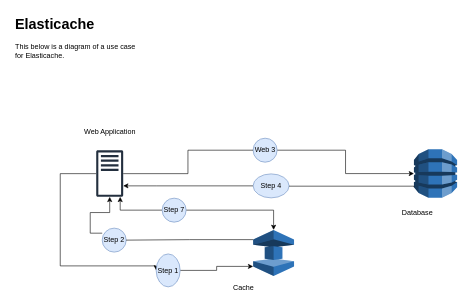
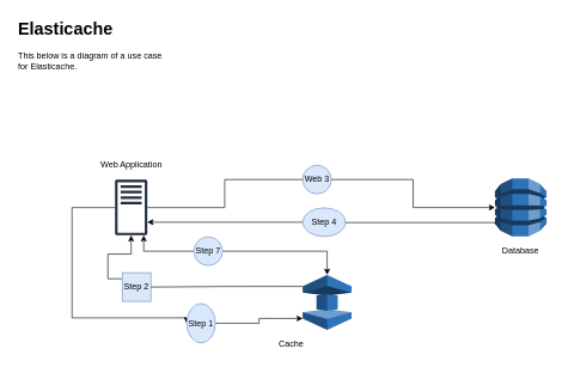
  <mxCell id="0" />
  <mxCell id="1" parent="0" />
  <mxCell id="2" value="&lt;h1&gt;Elasticache&lt;/h1&gt;&lt;p&gt;This below is a diagram of a use case for Elasticache.&lt;/p&gt;" style="text;html=1;strokeColor=none;fillColor=none;spacing=5;spacingTop=-20;whiteSpace=wrap;overflow=hidden;rounded=0;" vertex="1" parent="1"><mxGeometry y="20" width="210" height="80" as="geometry" x="20" /></mxCell>
  <mxCell id="3" style="edgeStyle=orthogonalEdgeStyle;rounded=0;orthogonalLoop=1;jettySize=auto;html=1;exitX=0;exitY=0.21;exitDx=0;exitDy=0;exitPerimeter=0;startArrow=none;" edge="1" parent="1" source="12" target="10"><mxGeometry relative="1" as="geometry" /></mxCell>
  <mxCell id="4" value="" style="outlineConnect=0;dashed=0;verticalLabelPosition=bottom;verticalAlign=top;align=center;html=1;shape=mxgraph.aws3.elasticache;fillColor=#2E73B8;gradientColor=none;" vertex="1" parent="1"><mxGeometry x="421.75" y="383" width="68.25" height="77" as="geometry" /></mxCell>
  <mxCell id="5" value="Cache" style="text;html=1;strokeColor=none;fillColor=none;align=center;verticalAlign=middle;whiteSpace=wrap;rounded=0;" vertex="1" parent="1"><mxGeometry x="382.5" y="470" width="46" height="20" as="geometry" /></mxCell>
- <mxCell id="6" value="Database" style="text;html=1;strokeColor=none;fillColor=none;align=center;verticalAlign=middle;whiteSpace=wrap;rounded=0;" vertex="1" parent="1"><mxGeometry x="666" y="345" width="60" height="20" as="geometry" /></mxCell>
+ <mxCell id="6" value="Database" style="text;html=1;strokeColor=none;fillColor=none;align=center;verticalAlign=middle;whiteSpace=wrap;rounded=0;" vertex="1" parent="1"><mxGeometry x="696" y="340" width="60" height="20" as="geometry" /></mxCell>
  <mxCell id="7" value="" style="outlineConnect=0;dashed=0;verticalLabelPosition=bottom;verticalAlign=top;align=center;html=1;shape=mxgraph.aws3.dynamo_db;fillColor=#2E73B8;gradientColor=none;" vertex="1" parent="1"><mxGeometry x="690" y="248.5" width="72" height="81" as="geometry" /></mxCell>
  <mxCell id="8" style="edgeStyle=orthogonalEdgeStyle;rounded=0;orthogonalLoop=1;jettySize=auto;html=1;startArrow=none;" edge="1" parent="1" source="14" target="7"><mxGeometry relative="1" as="geometry" /></mxCell>
  <mxCell id="9" style="edgeStyle=orthogonalEdgeStyle;rounded=0;orthogonalLoop=1;jettySize=auto;html=1;entryX=0;entryY=0.5;entryDx=0;entryDy=0;" edge="1" parent="1" source="10" target="20"><mxGeometry relative="1" as="geometry"><Array as="points"><mxPoint x="100" y="289" /><mxPoint x="100" y="443" /></Array></mxGeometry></mxCell>
  <mxCell id="10" value="" style="sketch=0;outlineConnect=0;fontColor=#232F3E;gradientColor=none;fillColor=#232F3E;strokeColor=none;dashed=0;verticalLabelPosition=bottom;verticalAlign=top;align=center;html=1;fontSize=12;fontStyle=0;aspect=fixed;pointerEvents=1;shape=mxgraph.aws4.traditional_server;" vertex="1" parent="1"><mxGeometry x="160" y="250" width="45" height="78" as="geometry" /></mxCell>
- <mxCell id="11" value="Web Application" style="text;html=1;strokeColor=none;fillColor=none;align=center;verticalAlign=middle;whiteSpace=wrap;rounded=0;" vertex="1" parent="1"><mxGeometry x="127.5" y="210" width="110" height="20" as="geometry" /></mxCell>
- <mxCell id="12" value="Step 2" style="ellipse;whiteSpace=wrap;html=1;aspect=fixed;fillColor=#dae8fc;strokeColor=#6c8ebf;" vertex="1" parent="1"><mxGeometry x="170" y="380" width="40" height="40" as="geometry" /></mxCell>
+ <mxCell id="11" value="Web Application" style="text;html=1;strokeColor=none;fillColor=none;align=center;verticalAlign=middle;whiteSpace=wrap;rounded=0;" vertex="1" parent="1"><mxGeometry x="127.5" y="220" width="110" height="20" as="geometry" /></mxCell>
+ <mxCell id="12" value="Step 2" style="whiteSpace=wrap;html=1;aspect=fixed;fillColor=#dae8fc;strokeColor=#6c8ebf;rounded=0;" vertex="1" parent="1"><mxGeometry x="170" y="380" width="40" height="40" as="geometry" /></mxCell>
  <mxCell id="13" value="" style="edgeStyle=orthogonalEdgeStyle;rounded=0;orthogonalLoop=1;jettySize=auto;html=1;exitX=0;exitY=0.21;exitDx=0;exitDy=0;exitPerimeter=0;endArrow=none;" edge="1" parent="1" source="4" target="12"><mxGeometry relative="1" as="geometry"><mxPoint x="394.25" y="397.01" as="sourcePoint" /><mxPoint x="182.483" y="327.837" as="targetPoint" /></mxGeometry></mxCell>
  <mxCell id="14" value="Web 3" style="ellipse;whiteSpace=wrap;html=1;aspect=fixed;fillColor=#dae8fc;strokeColor=#6c8ebf;" vertex="1" parent="1"><mxGeometry x="421.75" y="230" width="40" height="40" as="geometry" /></mxCell>
  <mxCell id="15" value="" style="edgeStyle=orthogonalEdgeStyle;rounded=0;orthogonalLoop=1;jettySize=auto;html=1;endArrow=none;" edge="1" parent="1" source="10" target="14"><mxGeometry relative="1" as="geometry"><mxPoint x="205" y="289.034" as="sourcePoint" /><mxPoint x="690" y="289.034" as="targetPoint" /><Array as="points"><mxPoint x="313" y="289" /><mxPoint x="313" y="250" /></Array></mxGeometry></mxCell>
  <mxCell id="16" style="edgeStyle=orthogonalEdgeStyle;rounded=0;orthogonalLoop=1;jettySize=auto;html=1;" edge="1" parent="1" source="17" target="10"><mxGeometry relative="1" as="geometry"><Array as="points"><mxPoint x="260" y="310" /><mxPoint x="260" y="310" /></Array></mxGeometry></mxCell>
  <mxCell id="17" value="Step 4" style="ellipse;whiteSpace=wrap;html=1;aspect=fixed;fillColor=#dae8fc;strokeColor=#6c8ebf;" vertex="1" parent="1"><mxGeometry x="421.75" y="289.5" width="60" height="40" as="geometry" /></mxCell>
  <mxCell id="18" value="" style="edgeStyle=orthogonalEdgeStyle;rounded=0;orthogonalLoop=1;jettySize=auto;html=1;exitX=0;exitY=0.78;exitDx=0;exitDy=0;exitPerimeter=0;endArrow=none;" edge="1" parent="1" source="7" target="17"><mxGeometry relative="1" as="geometry"><mxPoint x="690" y="311.68" as="sourcePoint" /><mxPoint x="205" y="311.724" as="targetPoint" /><Array as="points"><mxPoint x="690" y="310" /></Array></mxGeometry></mxCell>
  <mxCell id="19" style="edgeStyle=orthogonalEdgeStyle;rounded=0;orthogonalLoop=1;jettySize=auto;html=1;entryX=0;entryY=0.79;entryDx=0;entryDy=0;entryPerimeter=0;" edge="1" parent="1" source="20" target="4"><mxGeometry relative="1" as="geometry" /></mxCell>
  <mxCell id="20" value="Step 1" style="ellipse;whiteSpace=wrap;html=1;aspect=fixed;fillColor=#dae8fc;strokeColor=#6c8ebf;" vertex="1" parent="1"><mxGeometry x="260" y="423" width="40" height="55" as="geometry" /></mxCell>
  <mxCell id="21" style="edgeStyle=orthogonalEdgeStyle;rounded=0;orthogonalLoop=1;jettySize=auto;html=1;entryX=0.5;entryY=0;entryDx=0;entryDy=0;entryPerimeter=0;" edge="1" parent="1" source="23" target="4"><mxGeometry relative="1" as="geometry" /></mxCell>
  <mxCell id="22" style="edgeStyle=orthogonalEdgeStyle;rounded=0;orthogonalLoop=1;jettySize=auto;html=1;" edge="1" parent="1" source="23" target="10"><mxGeometry relative="1" as="geometry"><Array as="points"><mxPoint x="200" y="350" /></Array></mxGeometry></mxCell>
  <mxCell id="23" value="Step 7" style="ellipse;whiteSpace=wrap;html=1;aspect=fixed;fillColor=#dae8fc;strokeColor=#6c8ebf;" vertex="1" parent="1"><mxGeometry x="270" y="330" width="40" height="40" as="geometry" /></mxCell>
